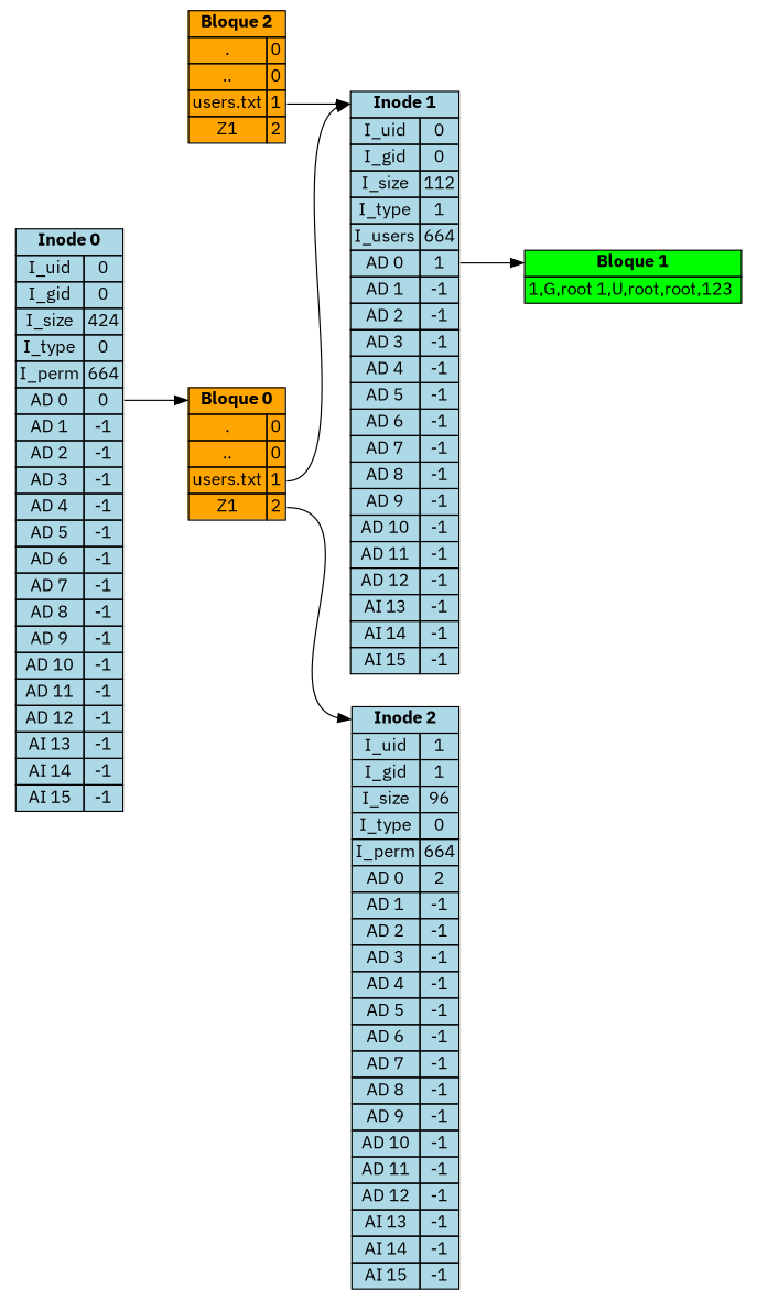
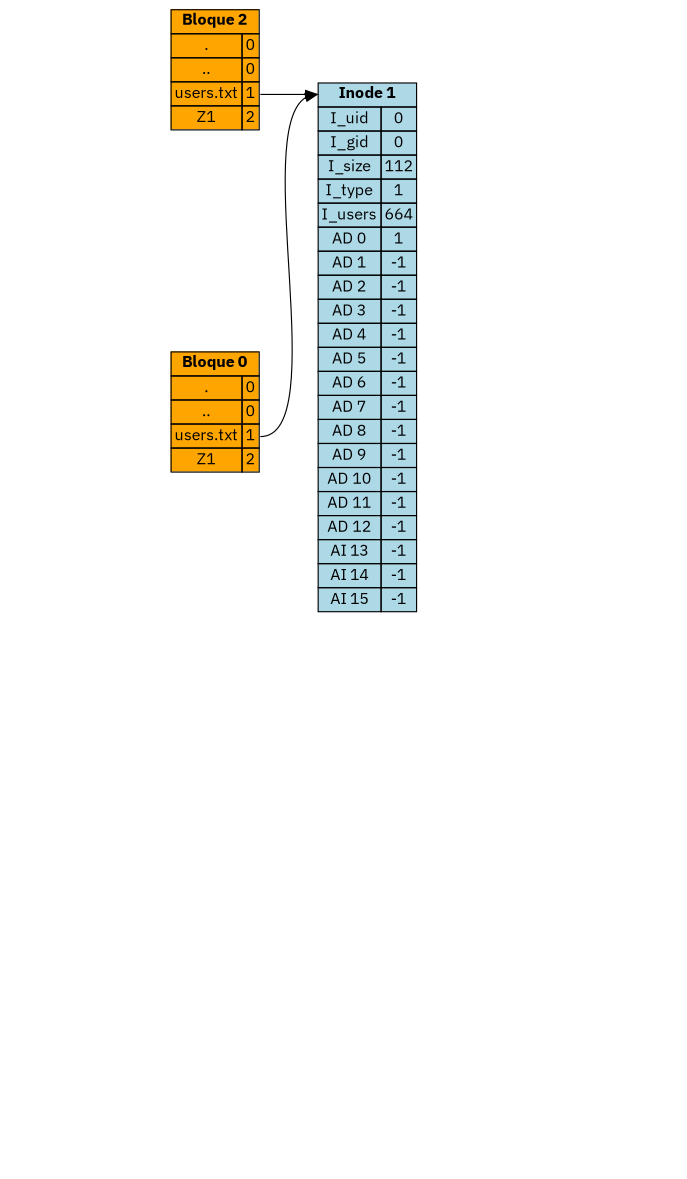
  digraph {
    fontname="IBM Plex Sans"
    rankdir=LR
    node [fontname="IBM Plex Sans" shape=plaintext]
    edge [fontname="IBM Plex Sans" headport="i1:w" tailport="p2:e"]
    n1 [label=<<TABLE BORDER="0" CELLBORDER="1" CELLSPACING="0" BGCOLOR="orange"> 		<TR><TD COLSPAN="2" PORT="b0"><B>Bloque 0</B></TD></TR> 		<TR><TD>.</TD><TD PORT="p0">0</TD></TR> 		<TR><TD>..</TD><TD PORT="p1">0</TD></TR> 		<TR><TD>users.txt</TD><TD PORT="p2">1</TD></TR> 		<TR><TD>Z1</TD><TD PORT="p3">2</TD></TR> 	</TABLE>>]
    n2 [label=<<TABLE BORDER="0" CELLBORDER="1" CELLSPACING="0" BGCOLOR="lightblue">             <TR><TD COLSPAN="2" PORT="i1"><B>Inode 1</B></TD></TR>             <TR><TD>I_uid</TD><TD>0</TD></TR>             <TR><TD>I_gid</TD><TD>0</TD></TR>             <TR><TD>I_size</TD><TD>112</TD></TR>             <TR><TD>I_type</TD><TD>1</TD></TR>             <TR><TD>I_users</TD><TD>664</TD></TR>          			<TR><TD >AD 0</TD><TD PORT="p0">1</TD></TR>              			<TR><TD >AD 1</TD><TD PORT="p1">-1</TD></TR>              			<TR><TD >AD 2</TD><TD PORT="p2">-1</TD></TR>              			<TR><TD >AD 3</TD><TD PORT="p3">-1</TD></TR>              			<TR><TD >AD 4</TD><TD PORT="p4">-1</TD></TR>              			<TR><TD >AD 5</TD><TD PORT="p5">-1</TD></TR>              			<TR><TD >AD 6</TD><TD PORT="p6">-1</TD></TR>              			<TR><TD >AD 7</TD><TD PORT="p7">-1</TD></TR>              			<TR><TD >AD 8</TD><TD PORT="p8">-1</TD></TR>              			<TR><TD >AD 9</TD><TD PORT="p9">-1</TD></TR>              			<TR><TD >AD 10</TD><TD PORT="p10">-1</TD></TR>              			<TR><TD >AD 11</TD><TD PORT="p11">-1</TD></TR>              			<TR><TD >AD 12</TD><TD PORT="p12">-1</TD></TR>              			<TR><TD>AI 13</TD><TD PORT="p13">-1</TD></TR>              			<TR><TD>AI 14</TD><TD PORT="p14">-1</TD></TR>              			<TR><TD>AI 15</TD><TD PORT="p15">-1</TD></TR>              	</TABLE>>]
-   n3 [label=<<TABLE BORDER="0" CELLBORDER="1" CELLSPACING="0" BGCOLOR="lightblue">             <TR><TD COLSPAN="2" PORT="i2"><B>Inode 2</B></TD></TR>             <TR><TD>I_uid</TD><TD>1</TD></TR>             <TR><TD>I_gid</TD><TD>1</TD></TR>             <TR><TD>I_size</TD><TD>96</TD></TR>             <TR><TD>I_type</TD><TD>0</TD></TR>             <TR><TD>I_perm</TD><TD>664</TD></TR>          			<TR><TD >AD 0</TD><TD PORT="p0">2</TD></TR>              			<TR><TD >AD 1</TD><TD PORT="p1">-1</TD></TR>              			<TR><TD >AD 2</TD><TD PORT="p2">-1</TD></TR>              			<TR><TD >AD 3</TD><TD PORT="p3">-1</TD></TR>              			<TR><TD >AD 4</TD><TD PORT="p4">-1</TD></TR>              			<TR><TD >AD 5</TD><TD PORT="p5">-1</TD></TR>              			<TR><TD >AD 6</TD><TD PORT="p6">-1</TD></TR>              			<TR><TD >AD 7</TD><TD PORT="p7">-1</TD></TR>              			<TR><TD >AD 8</TD><TD PORT="p8">-1</TD></TR>              			<TR><TD >AD 9</TD><TD PORT="p9">-1</TD></TR>              			<TR><TD >AD 10</TD><TD PORT="p10">-1</TD></TR>              			<TR><TD >AD 11</TD><TD PORT="p11">-1</TD></TR>              			<TR><TD >AD 12</TD><TD PORT="p12">-1</TD></TR>              			<TR><TD>AI 13</TD><TD PORT="p13">-1</TD></TR>              			<TR><TD>AI 14</TD><TD PORT="p14">-1</TD></TR>              			<TR><TD>AI 15</TD><TD PORT="p15">-1</TD></TR>              	</TABLE>>]
-   n4 [label=<<TABLE BORDER="0" CELLBORDER="1" CELLSPACING="0" BGCOLOR="green"> 		<TR><TD COLSPAN="2" PORT="b1"><B>Bloque 1</B></TD></TR> 		<TR><TD>1,G,root 1,U,root,root,123 </TD></TR> 	</TABLE>>]
    n5 [label=<<TABLE BORDER="0" CELLBORDER="1" CELLSPACING="0" BGCOLOR="orange"> 		<TR><TD COLSPAN="2" PORT="b2"><B>Bloque 2</B></TD></TR> 		<TR><TD>.</TD><TD PORT="p0">0</TD></TR> 		<TR><TD>..</TD><TD PORT="p1">0</TD></TR> 		<TR><TD>users.txt</TD><TD PORT="p2">1</TD></TR> 		<TR><TD>Z1</TD><TD PORT="p3">2</TD></TR> 	</TABLE>>]
-   n6 [label=<<TABLE BORDER="0" CELLBORDER="1" CELLSPACING="0" BGCOLOR="lightblue">             <TR><TD COLSPAN="2" PORT="i0"><B>Inode 0</B></TD></TR>             <TR><TD>I_uid</TD><TD>0</TD></TR>             <TR><TD>I_gid</TD><TD>0</TD></TR>             <TR><TD>I_size</TD><TD>424</TD></TR>             <TR><TD>I_type</TD><TD>0</TD></TR>             <TR><TD>I_perm</TD><TD>664</TD></TR>          			<TR><TD >AD 0</TD><TD PORT="p0">0</TD></TR>              			<TR><TD >AD 1</TD><TD PORT="p1">-1</TD></TR>              			<TR><TD >AD 2</TD><TD PORT="p2">-1</TD></TR>              			<TR><TD >AD 3</TD><TD PORT="p3">-1</TD></TR>              			<TR><TD >AD 4</TD><TD PORT="p4">-1</TD></TR>              			<TR><TD >AD 5</TD><TD PORT="p5">-1</TD></TR>              			<TR><TD >AD 6</TD><TD PORT="p6">-1</TD></TR>              			<TR><TD >AD 7</TD><TD PORT="p7">-1</TD></TR>              			<TR><TD >AD 8</TD><TD PORT="p8">-1</TD></TR>              			<TR><TD >AD 9</TD><TD PORT="p9">-1</TD></TR>              			<TR><TD >AD 10</TD><TD PORT="p10">-1</TD></TR>              			<TR><TD >AD 11</TD><TD PORT="p11">-1</TD></TR>              			<TR><TD >AD 12</TD><TD PORT="p12">-1</TD></TR>              			<TR><TD>AI 13</TD><TD PORT="p13">-1</TD></TR>              			<TR><TD>AI 14</TD><TD PORT="p14">-1</TD></TR>              			<TR><TD>AI 15</TD><TD PORT="p15">-1</TD></TR>              	</TABLE>>]
    n1 -> n2
-   n1 -> n3 [headport="i2:w" tailport="p3:e"]
-   n2 -> n4 [headport=b1 tailport=p0]
    n5 -> n2
-   n6 -> n1 [headport=b0 tailport=p0]
  }
